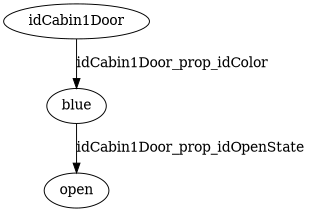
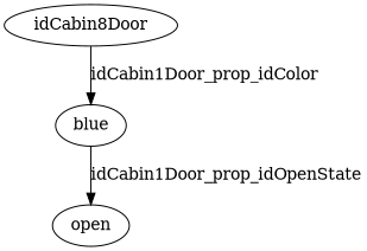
  strict digraph {
    edge [edge_type=property]
-   idCabin1Door [node_type=entity_node root=root]
+   idCabin1Door [node_type=entity_node root=root label=idCabin8Door]
    blue
    open
    idCabin1Door -> blue [label=idCabin1Door_prop_idColor]
    blue -> open [label=idCabin1Door_prop_idOpenState]
  }
